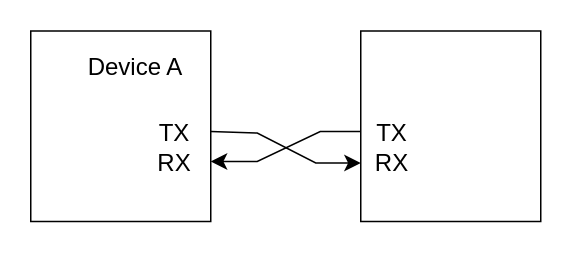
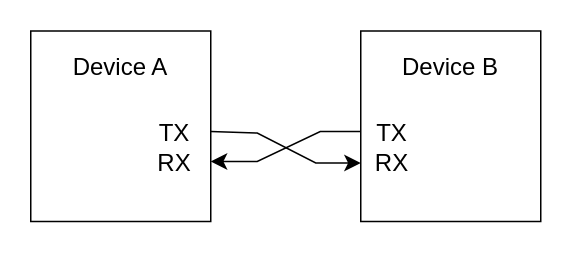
  <mxCell id="0" />
  <mxCell id="1" parent="0" />
  <mxCell id="2" value="" style="rounded=0;whiteSpace=wrap;html=1;" vertex="1" parent="1"><mxGeometry x="20" y="20" width="120" height="127" as="geometry" /></mxCell>
- <mxCell id="3" value="Device A" style="text;html=1;align=center;verticalAlign=middle;whiteSpace=wrap;rounded=0;fontSize=16;" vertex="1" parent="1"><mxGeometry x="45" y="29" width="90" height="30" as="geometry" /></mxCell>
+ <mxCell id="3" value="Device A" style="text;html=1;align=center;verticalAlign=middle;whiteSpace=wrap;rounded=0;fontSize=16;" vertex="1" parent="1"><mxGeometry x="35" y="29" width="90" height="30" as="geometry" /></mxCell>
  <mxCell id="4" value="" style="rounded=0;whiteSpace=wrap;html=1;" vertex="1" parent="1"><mxGeometry x="240" y="20" width="120" height="127" as="geometry" /></mxCell>
+ <mxCell id="5" value="Device B" style="text;html=1;align=center;verticalAlign=middle;whiteSpace=wrap;rounded=0;fontSize=16;" vertex="1" parent="1"><mxGeometry x="255" y="29" width="90" height="30" as="geometry" /></mxCell>
  <mxCell id="6" value="" style="endArrow=classic;html=1;rounded=0;fontSize=12;startSize=8;endSize=8;curved=0;" edge="1" parent="1"><mxGeometry width="50" height="50" relative="1" as="geometry"><mxPoint x="140" y="87" as="sourcePoint" /><mxPoint x="240" y="108" as="targetPoint" /><Array as="points"><mxPoint x="171" y="88" /><mxPoint x="210" y="108" /></Array></mxGeometry></mxCell>
  <mxCell id="7" value="&lt;div&gt;TX&lt;/div&gt;&lt;div&gt;RX&lt;br&gt;&lt;/div&gt;" style="text;html=1;align=center;verticalAlign=middle;whiteSpace=wrap;rounded=0;fontSize=16;movable=0;resizable=0;rotatable=0;deletable=0;editable=0;locked=1;connectable=0;" vertex="1" parent="1"><mxGeometry x="86" y="66" width="60" height="64" as="geometry" /></mxCell>
  <mxCell id="8" value="&lt;div&gt;TX&lt;/div&gt;&lt;div&gt;RX&lt;br&gt;&lt;/div&gt;" style="text;html=1;align=center;verticalAlign=middle;whiteSpace=wrap;rounded=0;fontSize=16;movable=0;resizable=0;rotatable=0;deletable=0;editable=0;locked=1;connectable=0;" vertex="1" parent="1"><mxGeometry x="231" y="66" width="60" height="64" as="geometry" /></mxCell>
  <mxCell id="9" value="" style="endArrow=classic;html=1;rounded=0;fontSize=12;startSize=8;endSize=8;curved=0;" edge="1" parent="1"><mxGeometry width="50" height="50" relative="1" as="geometry"><mxPoint x="240" y="87" as="sourcePoint" /><mxPoint x="140" y="107" as="targetPoint" /><Array as="points"><mxPoint x="213" y="87" /><mxPoint x="171" y="107" /></Array></mxGeometry></mxCell>
